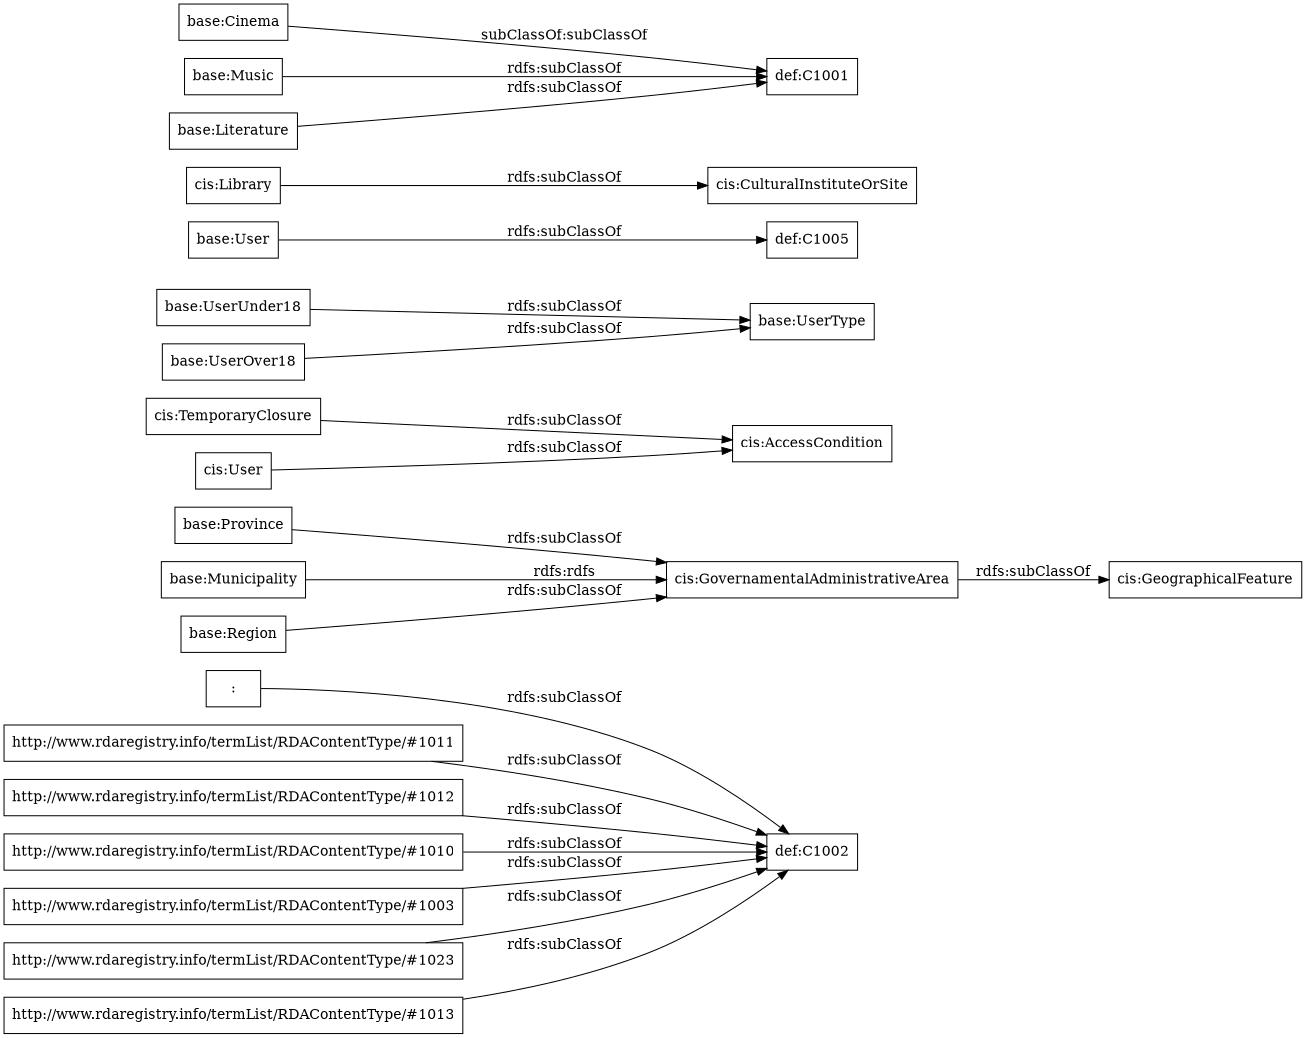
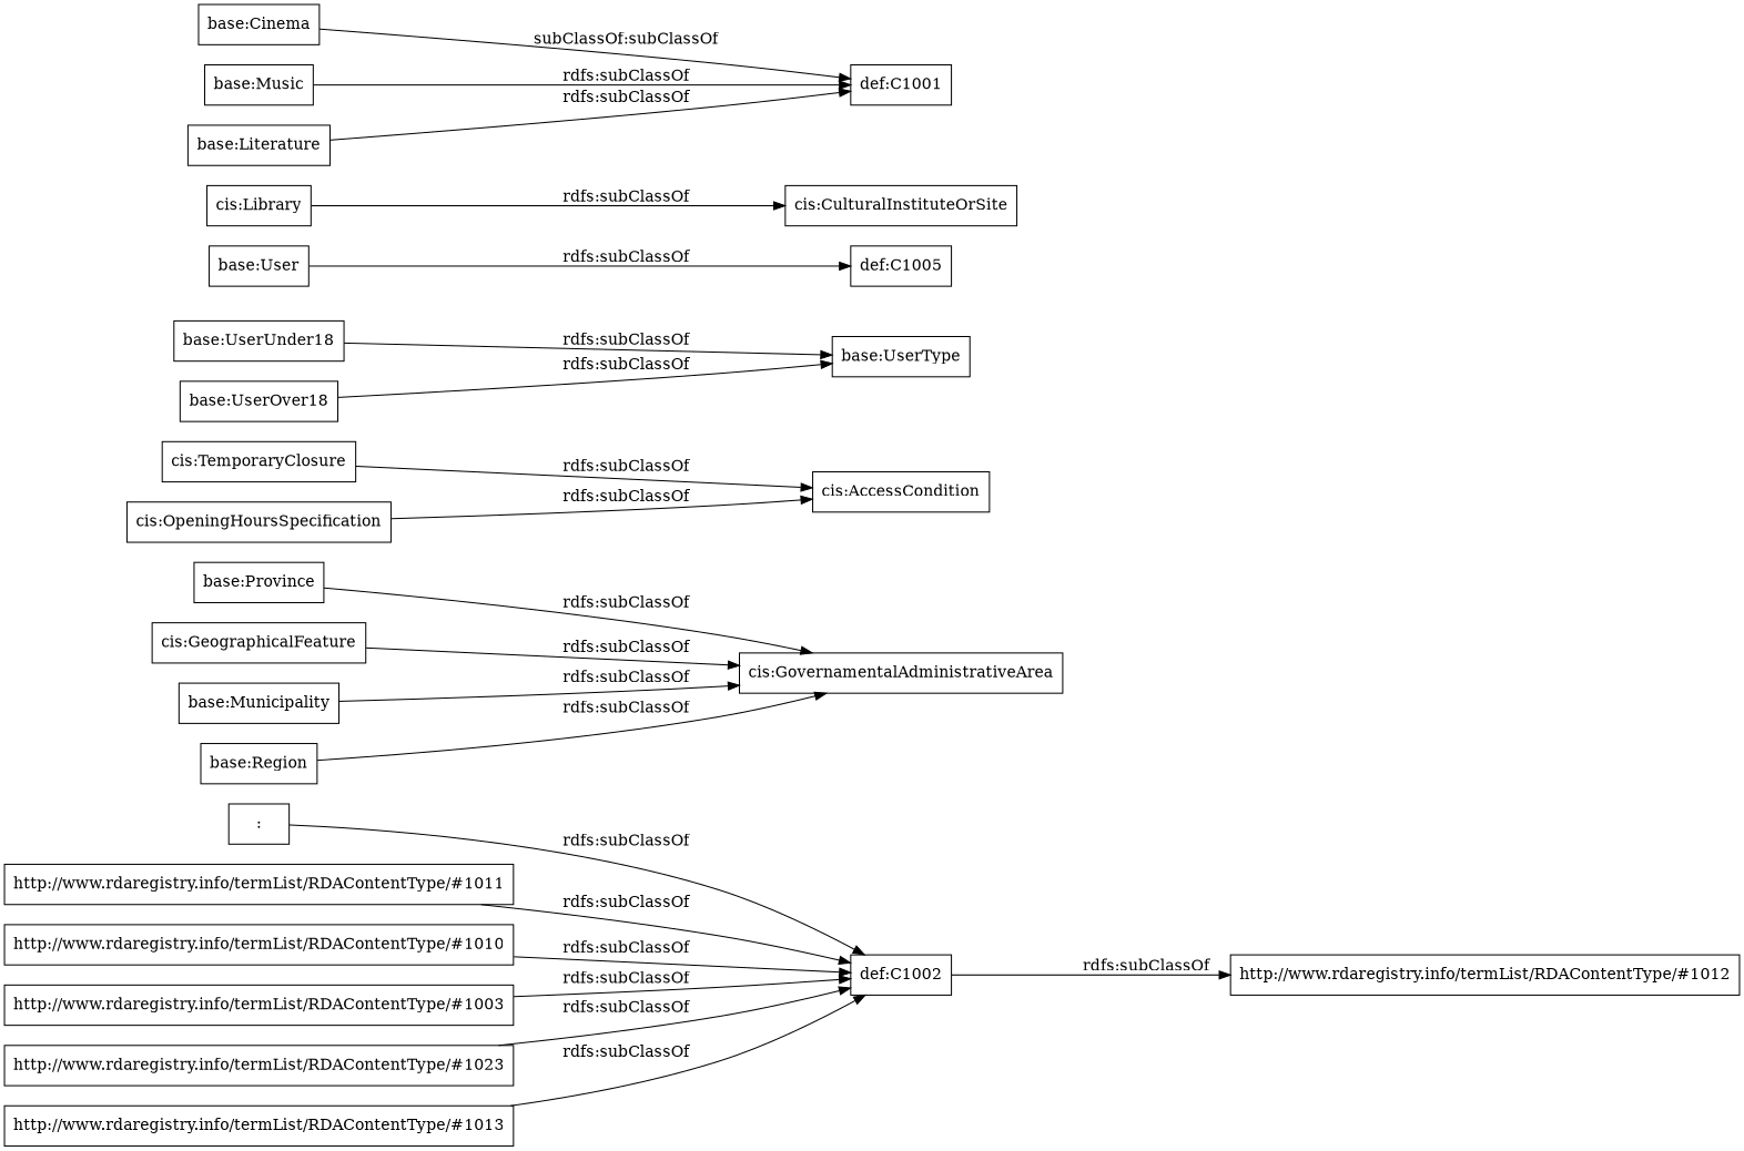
  digraph {
    rankdir=LR
    node [color=black shape=rectangle]
    ":"
    "def:C1002"
    "http://www.rdaregistry.info/termList/RDAContentType/#1011"
    "base:Province"
    "cis:GovernamentalAdministrativeArea"
    "cis:GeographicalFeature"
    "cis:TemporaryClosure"
    "cis:AccessCondition"
    "base:Municipality"
    "base:UserUnder18"
    "base:UserType"
    "base:UserOver18"
    "base:User"
    "def:C1005"
    "http://www.rdaregistry.info/termList/RDAContentType/#1012"
    "http://www.rdaregistry.info/termList/RDAContentType/#1010"
    "http://www.rdaregistry.info/termList/RDAContentType/#1003"
    "base:Region"
    "cis:Library"
    "cis:CulturalInstituteOrSite"
    "http://www.rdaregistry.info/termList/RDAContentType/#1023"
    "base:Cinema"
    "def:C1001"
    "base:Music"
-   "cis:OpeningHoursSpecification" [label="cis:User"]
+   "cis:OpeningHoursSpecification"
    "http://www.rdaregistry.info/termList/RDAContentType/#1013"
    "base:Literature"
    ":" -> "def:C1002" [label="rdfs:subClassOf"]
    "http://www.rdaregistry.info/termList/RDAContentType/#1011" -> "def:C1002" [label="rdfs:subClassOf"]
    "base:Province" -> "cis:GovernamentalAdministrativeArea" [label="rdfs:subClassOf"]
-   "cis:GovernamentalAdministrativeArea" -> "cis:GeographicalFeature" [label="rdfs:subClassOf"]
+   "cis:GeographicalFeature" -> "cis:GovernamentalAdministrativeArea" [label="rdfs:subClassOf"]
    "cis:TemporaryClosure" -> "cis:AccessCondition" [label="rdfs:subClassOf"]
-   "base:Municipality" -> "cis:GovernamentalAdministrativeArea" [label="rdfs:rdfs"]
+   "base:Municipality" -> "cis:GovernamentalAdministrativeArea" [label="rdfs:subClassOf"]
    "base:UserUnder18" -> "base:UserType" [label="rdfs:subClassOf"]
    "base:UserOver18" -> "base:UserType" [label="rdfs:subClassOf"]
    "base:User" -> "def:C1005" [label="rdfs:subClassOf"]
-   "http://www.rdaregistry.info/termList/RDAContentType/#1012" -> "def:C1002" [label="rdfs:subClassOf"]
+   "def:C1002" -> "http://www.rdaregistry.info/termList/RDAContentType/#1012" [label="rdfs:subClassOf"]
    "http://www.rdaregistry.info/termList/RDAContentType/#1010" -> "def:C1002" [label="rdfs:subClassOf"]
    "http://www.rdaregistry.info/termList/RDAContentType/#1003" -> "def:C1002" [label="rdfs:subClassOf"]
    "base:Region" -> "cis:GovernamentalAdministrativeArea" [label="rdfs:subClassOf"]
    "cis:Library" -> "cis:CulturalInstituteOrSite" [label="rdfs:subClassOf"]
    "http://www.rdaregistry.info/termList/RDAContentType/#1023" -> "def:C1002" [label="rdfs:subClassOf"]
    "base:Cinema" -> "def:C1001" [label="subClassOf:subClassOf"]
    "base:Music" -> "def:C1001" [label="rdfs:subClassOf"]
    "cis:OpeningHoursSpecification" -> "cis:AccessCondition" [label="rdfs:subClassOf"]
    "http://www.rdaregistry.info/termList/RDAContentType/#1013" -> "def:C1002" [label="rdfs:subClassOf"]
    "base:Literature" -> "def:C1001" [label="rdfs:subClassOf"]
  }
